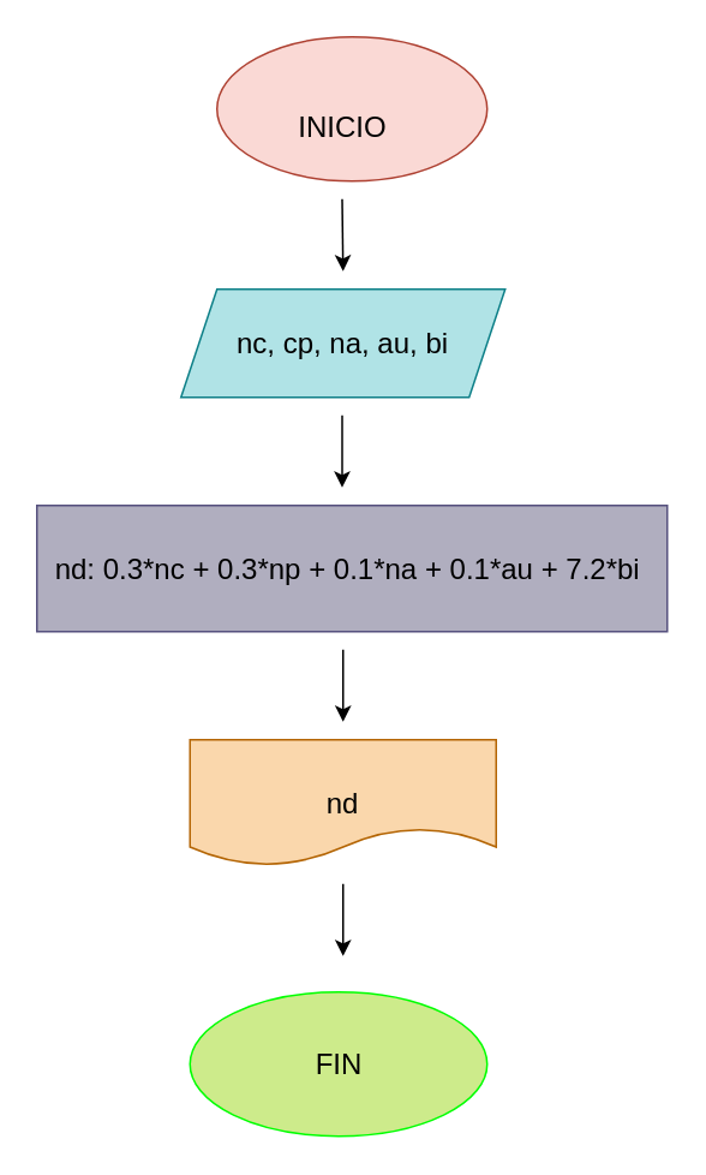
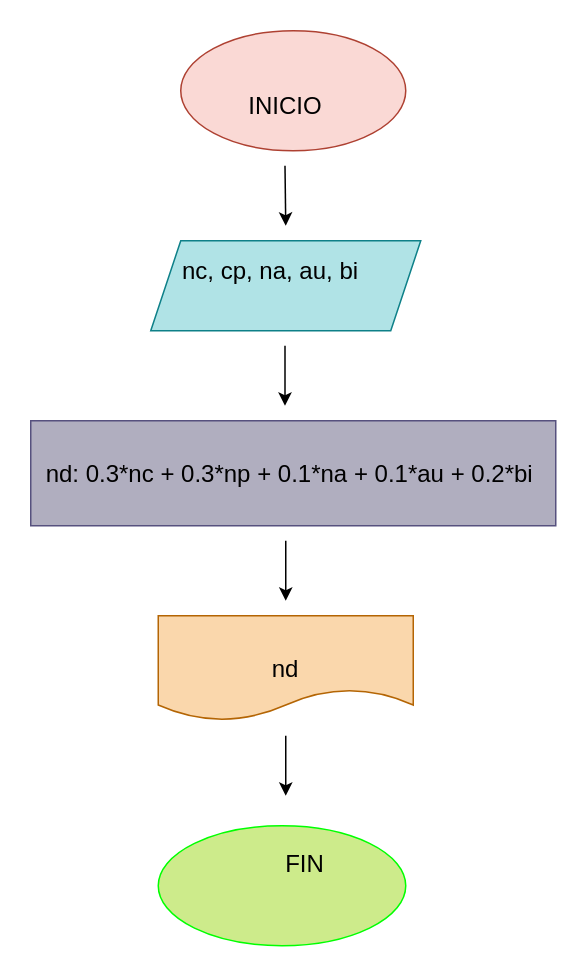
  <mxCell id="0" />
  <mxCell id="1" parent="0" />
  <mxCell id="2" value="" style="ellipse;whiteSpace=wrap;html=1;fillColor=#fad9d5;strokeColor=#ae4132;" vertex="1" parent="1"><mxGeometry x="120" y="20" width="150" height="80" as="geometry" /></mxCell>
  <mxCell id="3" value="&lt;font color=&quot;#000000&quot;&gt;&lt;span style=&quot;font-size: 16px;&quot;&gt;INICIO&lt;/span&gt;&lt;/font&gt;" style="text;strokeColor=none;align=center;fillColor=none;html=1;verticalAlign=middle;whiteSpace=wrap;rounded=0;" vertex="1" parent="1"><mxGeometry x="160" y="55" width="60" height="30" as="geometry" /></mxCell>
  <mxCell id="4" value="" style="endArrow=classic;html=1;fontSize=16;fontColor=#000000;" edge="1" parent="1"><mxGeometry width="50" height="50" relative="1" as="geometry"><mxPoint x="189.5" y="110" as="sourcePoint" /><mxPoint x="190" y="150" as="targetPoint" /></mxGeometry></mxCell>
  <mxCell id="5" value="" style="shape=parallelogram;perimeter=parallelogramPerimeter;whiteSpace=wrap;html=1;fixedSize=1;fontSize=16;fillColor=#b0e3e6;strokeColor=#0e8088;" vertex="1" parent="1"><mxGeometry x="100" y="160" width="180" height="60" as="geometry" /></mxCell>
- <mxCell id="6" value="nc, cp, na, au, bi" style="text;strokeColor=none;align=center;fillColor=none;html=1;verticalAlign=middle;whiteSpace=wrap;rounded=0;fontSize=16;fontColor=#000000;" vertex="1" parent="1"><mxGeometry x="130" y="175" width="120" height="30" as="geometry" /></mxCell>
+ <mxCell id="6" value="nc, cp, na, au, bi" style="text;strokeColor=none;align=center;fillColor=none;html=1;verticalAlign=middle;whiteSpace=wrap;rounded=0;fontSize=16;fontColor=#000000;" vertex="1" parent="1"><mxGeometry x="120" y="165" width="120" height="30" as="geometry" /></mxCell>
  <mxCell id="7" value="" style="endArrow=classic;html=1;fontSize=16;fontColor=#000000;" edge="1" parent="1"><mxGeometry width="50" height="50" relative="1" as="geometry"><mxPoint x="189.5" y="230" as="sourcePoint" /><mxPoint x="189.5" y="270" as="targetPoint" /></mxGeometry></mxCell>
  <mxCell id="8" value="" style="rounded=0;whiteSpace=wrap;html=1;fontSize=16;fillColor=#B0AEBF;strokeColor=#56517e;" vertex="1" parent="1"><mxGeometry x="20" y="280" width="350" height="70" as="geometry" /></mxCell>
- <mxCell id="9" value="nd: 0.3*nc + 0.3*np + 0.1*na + 0.1*au + 7.2*bi&amp;nbsp;" style="text;strokeColor=none;align=center;fillColor=none;html=1;verticalAlign=middle;whiteSpace=wrap;rounded=0;fontSize=16;fontColor=#000000;" vertex="1" parent="1"><mxGeometry x="25" y="300" width="340" height="30" as="geometry" /></mxCell>
+ <mxCell id="9" value="nd: 0.3*nc + 0.3*np + 0.1*na + 0.1*au + 0.2*bi&amp;nbsp;" style="text;strokeColor=none;align=center;fillColor=none;html=1;verticalAlign=middle;whiteSpace=wrap;rounded=0;fontSize=16;fontColor=#000000;" vertex="1" parent="1"><mxGeometry x="25" y="300" width="340" height="30" as="geometry" /></mxCell>
  <mxCell id="10" value="" style="endArrow=classic;html=1;fontSize=16;fontColor=#000000;" edge="1" parent="1"><mxGeometry width="50" height="50" relative="1" as="geometry"><mxPoint x="190" y="360" as="sourcePoint" /><mxPoint x="190" y="400" as="targetPoint" /></mxGeometry></mxCell>
  <mxCell id="11" value="" style="shape=document;whiteSpace=wrap;html=1;boundedLbl=1;fontSize=16;fillColor=#fad7ac;strokeColor=#b46504;" vertex="1" parent="1"><mxGeometry x="105" y="410" width="170" height="70" as="geometry" /></mxCell>
  <mxCell id="12" value="nd" style="text;strokeColor=none;align=center;fillColor=none;html=1;verticalAlign=middle;whiteSpace=wrap;rounded=0;fontSize=16;fontColor=#000000;" vertex="1" parent="1"><mxGeometry x="160" y="430" width="60" height="30" as="geometry" /></mxCell>
  <mxCell id="13" value="" style="endArrow=classic;html=1;fontSize=16;fontColor=#000000;" edge="1" parent="1"><mxGeometry width="50" height="50" relative="1" as="geometry"><mxPoint x="190" y="490" as="sourcePoint" /><mxPoint x="190" y="530" as="targetPoint" /></mxGeometry></mxCell>
  <mxCell id="14" value="" style="ellipse;whiteSpace=wrap;html=1;fontSize=16;fillColor=#cdeb8b;strokeColor=#00FF00;" vertex="1" parent="1"><mxGeometry x="105" y="550" width="165" height="80" as="geometry" /></mxCell>
- <mxCell id="15" value="FIN" style="text;strokeColor=none;align=center;fillColor=none;html=1;verticalAlign=middle;whiteSpace=wrap;rounded=0;fontSize=16;fontColor=#000000;" vertex="1" parent="1"><mxGeometry x="157.5" y="575" width="60" height="30" as="geometry" /></mxCell>
+ <mxCell id="15" value="FIN" style="text;strokeColor=none;align=center;fillColor=none;html=1;verticalAlign=middle;whiteSpace=wrap;rounded=0;fontSize=16;fontColor=#000000;" vertex="1" parent="1"><mxGeometry x="172.5" y="560" width="60" height="30" as="geometry" /></mxCell>
